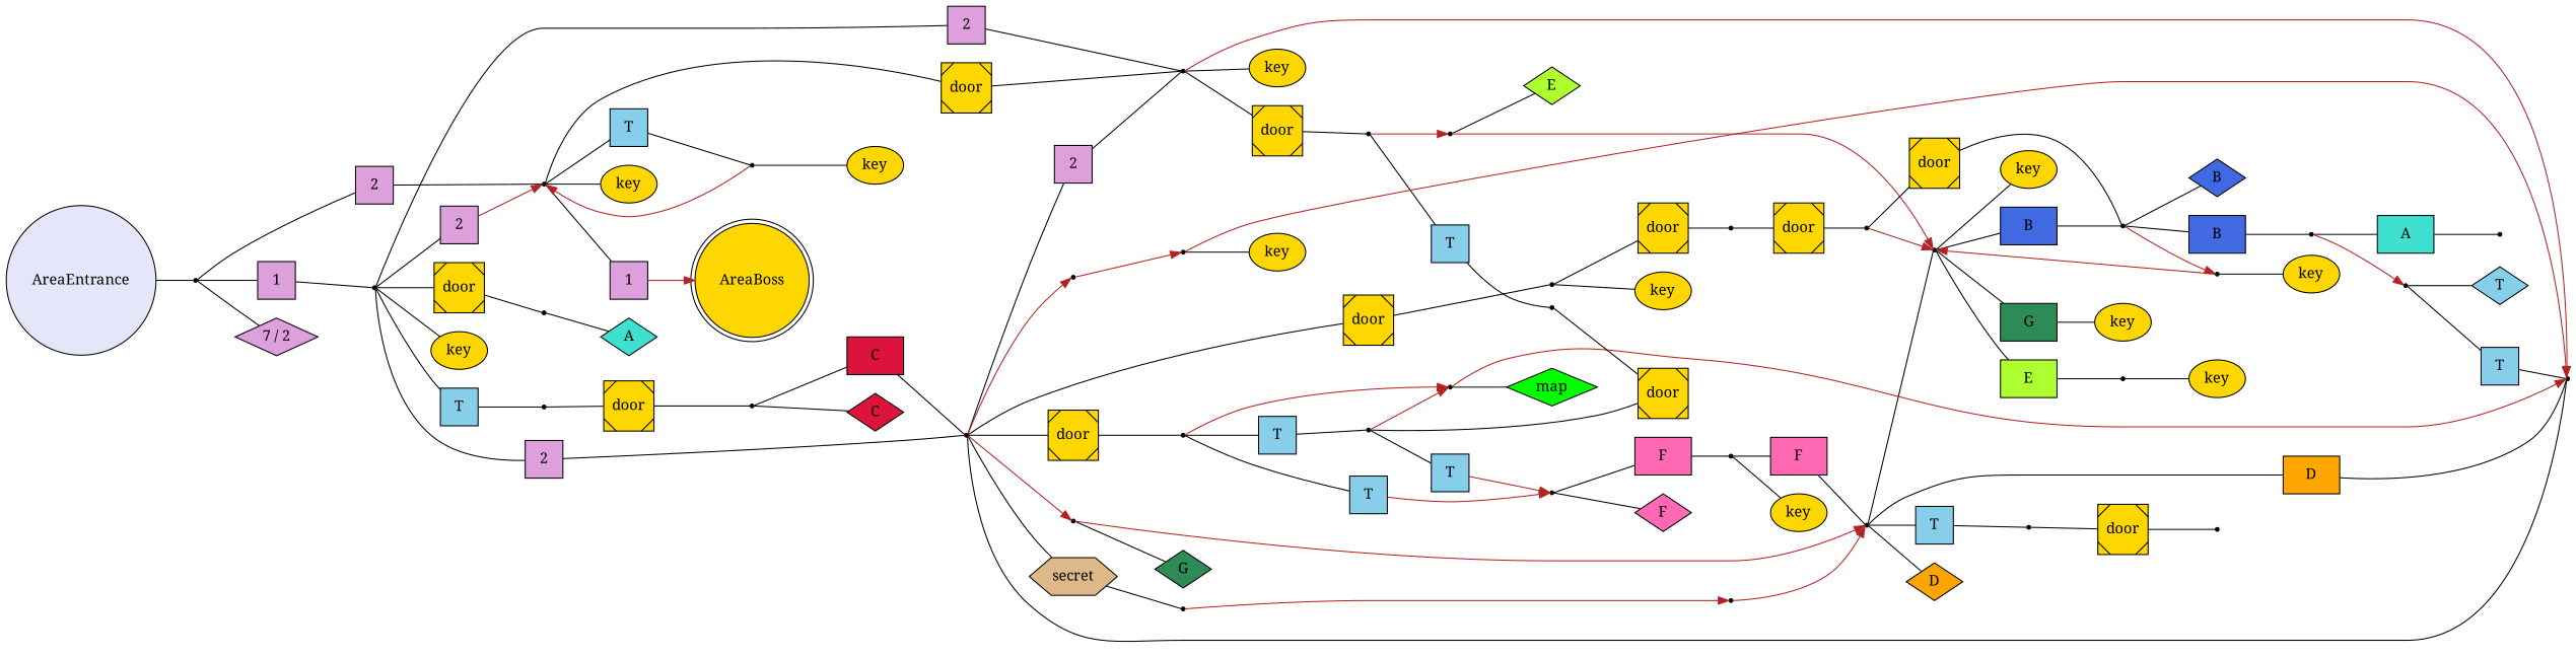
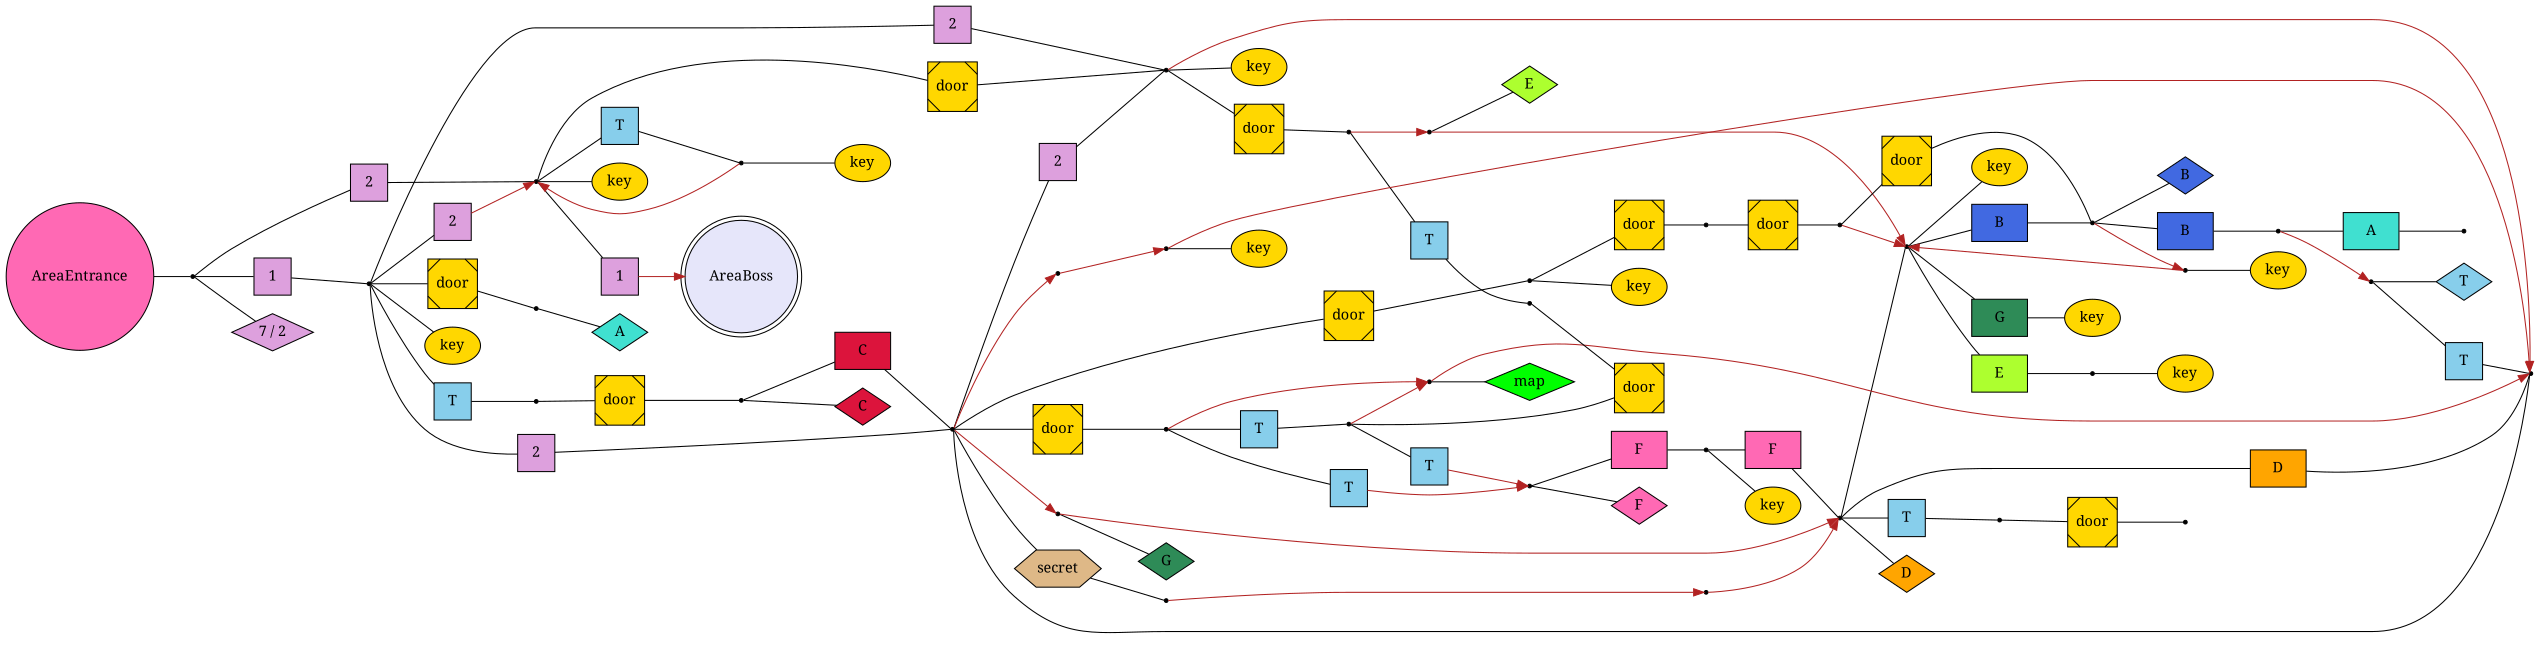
  graph {
    fontname="Noto Serif"
    rankdir=LR
    node [fontname="Noto Serif" shape=point style=filled]
    edge [fontname="Noto Serif"]
    n1 [fillcolor=gold label=door shape=Msquare]
    n2 [fillcolor=gold label=door shape=Msquare]
    n3 [fillcolor=gold label=door shape=Msquare]
    n4 [fillcolor=gold label=door shape=Msquare]
    n5 [fillcolor=gold label=door shape=Msquare]
    n6 [fillcolor=gold label=door shape=Msquare]
    n7 [fillcolor=gold label=door shape=Msquare]
    n8 [fillcolor=gold label=door shape=Msquare]
    n9 [fillcolor=gold label=door shape=Msquare]
    n10 [fillcolor=gold label=door shape=Msquare]
    n11 [fillcolor=gold label=door shape=Msquare]
    n12 [fillcolor=burlywood label=secret shape=hexagon]
    n13 [fillcolor=gold label=key shape=ellipse]
    n14 [fillcolor=gold label=key shape=ellipse]
    n15 [fillcolor=gold label=key shape=ellipse]
    n16 [fillcolor=gold label=key shape=ellipse]
    n17 [fillcolor=gold label=key shape=ellipse]
    n18 [fillcolor=gold label=key shape=ellipse]
    n19 [fillcolor=gold label=key shape=ellipse]
    n20 [fillcolor=gold label=key shape=ellipse]
    n21 [fillcolor=gold label=key shape=ellipse]
    n22 [fillcolor=gold label=key shape=ellipse]
    n23 [fillcolor=gold label=key shape=ellipse]
    n24 [fillcolor=skyblue label=T shape=diamond]
    n25 [fillcolor=green label=map shape=diamond]
    n26 [fillcolor=skyblue label=T shape=square]
    n27 [fillcolor=skyblue label=T shape=square]
    n28 [fillcolor=skyblue label=T shape=square]
    n29 [fillcolor=skyblue label=T shape=square]
    n30 [fillcolor=skyblue label=T shape=square]
    n31 [fillcolor=skyblue label=T shape=square]
    n32 [fillcolor=skyblue label=T shape=square]
    n33 [fillcolor=skyblue label=T shape=square]
    n34 [fillcolor=turquoise label=A shape=diamond]
    n35 [fillcolor=royalblue label=B shape=diamond]
    n36 [fillcolor=crimson label=C shape=diamond]
    n37 [fillcolor=orange label=D shape=diamond]
    n38 [fillcolor=greenyellow label=E shape=diamond]
    n39 [fillcolor=hotpink label=F shape=diamond]
    n40 [fillcolor=seagreen label=G shape=diamond]
    n41 [fillcolor=turquoise label=A shape=rectangle]
    n42 [fillcolor=royalblue label=B shape=rectangle]
    n43 [fillcolor=royalblue label=B shape=rectangle]
    n44 [fillcolor=crimson label=C shape=rectangle]
    n45 [fillcolor=orange label=D shape=rectangle]
    n46 [fillcolor=greenyellow label=E shape=rectangle]
    n47 [fillcolor=hotpink label=F shape=rectangle]
    n48 [fillcolor=hotpink label=F shape=rectangle]
    n49 [fillcolor=seagreen label=G shape=rectangle]
    n50 [fillcolor=plum label=1 shape=square]
    n51 [fillcolor=plum label=1 shape=square]
    n52 [fillcolor=plum label=2 shape=square]
    n53 [fillcolor=plum label=2 shape=square]
    n54 [fillcolor=plum label=2 shape=square]
    n55 [fillcolor=plum label=2 shape=square]
    n56 [fillcolor=plum label=2 shape=square]
    n57 [fillcolor=plum label="7 / 2" shape=diamond]
    AreaOne [style=""]
    AreaTwo [style=""]
    AreaFour [style=""]
    AreaFive [style=""]
    AreaFiveB [style=""]
    AreaSix [style=""]
    AreaSeven1 [style=""]
    AreaSeven2A [style=""]
    AreaSeven2B [style=""]
    AreaEight [style=""]
    AreaNine [style=""]
    AreaTen [style=""]
    AreaEleven [style=""]
    AreaSand [style=""]
    AreaBlue1 [style=""]
    AreaBlue3 [style=""]
    AreaSky2 [style=""]
    AreaLava2 [style=""]
    AreaSecret [style=""]
    AreaBrown1 [style=""]
    AreaCamel1 [style=""]
    AreaOrange1 [style=""]
    AreaYellow1 [style=""]
    AreaRed1 [style=""]
    AreaRed2 [style=""]
    AreaOrange3 [style=""]
    AreaRight1 [style=""]
    AreaRight23 [style=""]
    AreaBridgeRight [style=""]
    AreaBridgeLeft [style=""]
    AreaPurple1 [style=""]
    AreaLeft123 [style=""]
    AreaElevator [style=""]
    AreaBonus1 [style=""]
    AreaBonus2 [style=""]
    AreaBonus3 [style=""]
-   AreaEntrance [fillcolor=lavender shape=circle]
-   AreaBoss [fillcolor=gold shape=doublecircle]
+   AreaEntrance [fillcolor=hotpink shape=circle]
+   AreaBoss [fillcolor=lavender shape=doublecircle]
    subgraph sub_1 {
      n1
      n2
      n3
      n4
      n5
      n6
      n7
      n8
      n9
      n10
      n11
    }
    subgraph sub_2 {
      n12
    }
    subgraph sub_3 {
      n13
      n14
      n15
      n16
      n17
      n18
      n19
      n20
      n21
      n22
      n23
    }
    subgraph sub_4 {
      n24
    }
    subgraph sub_5 {
      n25
    }
    subgraph sub_6 {
      n26
      n27
      n28
      n29
      n30
      n31
      n32
      n33
    }
    subgraph sub_7 {
      n34
      n35
      n36
      n37
      n38
      n39
      n40
    }
    subgraph sub_8 {
      n41
      n42
      n43
      n44
      n45
      n46
      n47
      n48
      n49
    }
    subgraph sub_9 {
      subgraph sub_10 {
        n50
        n51
      }
      subgraph sub_11 {
        n52
        n53
        n54
        n55
        n56
      }
    }
    subgraph sub_12 {
      n57
    }
    subgraph sub_13 {
      AreaOne
      AreaTwo
      AreaFour
      AreaFive
      AreaFiveB
      AreaSix
      AreaSeven1
      AreaSeven2A
      AreaSeven2B
      AreaEight
      AreaNine
      AreaTen
      AreaEleven
      AreaSand
      AreaBlue1
      AreaBlue3
      AreaSky2
      AreaLava2
      AreaSecret
      AreaBrown1
      AreaCamel1
      AreaOrange1
      AreaYellow1
      AreaRed1
      AreaRed2
      AreaOrange3
      AreaRight1
      AreaRight23
      AreaBridgeRight
      AreaBridgeLeft
      AreaPurple1
      AreaLeft123
      AreaElevator
      AreaBonus1
      AreaBonus2
      AreaBonus3
    }
    subgraph sub_14 {
      AreaEntrance
      AreaBoss
    }
    subgraph sub_15 {
      n28
      n29
      n51
      n53
      AreaTwo
      AreaFive
      AreaFiveB
      AreaSix
      AreaSeven1
      AreaSeven2A
      AreaEight
      AreaNine
      AreaEleven
      AreaSand
      AreaBlue1
      AreaBlue3
      AreaLava2
      AreaSecret
      AreaBrown1
      AreaRed1
      AreaRed2
      AreaOrange3
      AreaRight1
      AreaRight23
      AreaBridgeRight
      AreaBridgeLeft
      AreaLeft123
      AreaBoss
    }
    n1 -- AreaBonus1
    n2 -- AreaBridgeRight
    n3 -- AreaFour
    n4 -- AreaCamel1
    n5 -- AreaBrown1
    n6 -- AreaBlue1
    n7 -- AreaSeven1
    n9 -- AreaYellow1
    n10 -- AreaBonus2
    n11 -- AreaLeft123
    n12 -- AreaSecret
    n26 -- AreaPurple1
    n27 -- AreaBridgeLeft
    n28 -- AreaRed2 [color=firebrick dir=forward]
    n29 -- AreaRed2 [color=firebrick dir=forward]
    n30 -- AreaOrange1
    n31 -- AreaNine
    n32 -- AreaRight23
    n33 -- AreaSky2
    n41 -- AreaBonus3
    n42 -- AreaRed1
    n43 -- AreaBlue1
    n44 -- AreaRight1
    n45 -- AreaRight23
    n46 -- AreaSeven2B
    n47 -- AreaTen
    n48 -- AreaFive
    n49 -- n18
    n50 -- AreaOne
    n51 -- AreaBoss [color=firebrick dir=forward]
    n52 -- AreaTwo
    n53 -- AreaTwo [color=firebrick dir=forward]
    n54 -- AreaLeft123
    n55 -- AreaRight1
    n56 -- AreaLeft123
    AreaOne -- n1
    AreaOne -- n13
    AreaOne -- n30
    AreaOne -- n53
    AreaOne -- n54
    AreaOne -- n55
    AreaTwo -- n11
    AreaTwo -- n14
    AreaTwo -- n31
    AreaTwo -- n51
    AreaFour -- n4
    AreaFour -- n16
    AreaFive -- n33
    AreaFive -- n37
    AreaFive -- n45
    AreaFive -- AreaFiveB
    AreaFiveB -- n17
    AreaFiveB -- n43
    AreaFiveB -- n46
    AreaFiveB -- n49
    AreaSix -- n40
    AreaSix -- AreaFive [color=firebrick dir=forward]
    AreaSeven1 -- n26
    AreaSeven1 -- AreaSeven2A [color=firebrick dir=forward]
    AreaSeven2A -- n38
    AreaSeven2A -- AreaFiveB [color=firebrick dir=forward]
    AreaSeven2B -- n19
    AreaEight -- n20
    AreaEight -- AreaRight23 [color=firebrick dir=forward]
    AreaNine -- n21
    AreaNine -- AreaTwo [color=firebrick dir=forward]
    AreaTen -- n22
    AreaTen -- n48
    AreaEleven -- n23
    AreaEleven -- AreaFiveB [color=firebrick dir=forward]
    AreaSand -- AreaFive [color=firebrick dir=forward]
    AreaBlue1 -- n35
    AreaBlue1 -- n42
    AreaBlue1 -- AreaEleven [color=firebrick dir=forward]
    AreaBlue3 -- n24
    AreaBlue3 -- n32
    AreaSky2 -- n10
    AreaLava2 -- AreaEight [color=firebrick dir=forward]
    AreaSecret -- AreaSand [color=firebrick dir=forward]
    AreaBrown1 -- n6
    AreaBrown1 -- AreaFiveB [color=firebrick dir=forward]
    AreaCamel1 -- n5
    AreaOrange1 -- n9
    AreaYellow1 -- n36
    AreaYellow1 -- n44
    AreaRed1 -- n41
    AreaRed1 -- AreaBlue3 [color=firebrick dir=forward]
    AreaRed2 -- n39
    AreaRed2 -- n47
    AreaOrange3 -- n25
    AreaOrange3 -- AreaRight23 [color=firebrick dir=forward]
    AreaRight1 -- n2
    AreaRight1 -- n3
    AreaRight1 -- n12
    AreaRight1 -- n56
    AreaRight1 -- AreaSix [color=firebrick dir=forward]
    AreaRight1 -- AreaLava2 [color=firebrick dir=forward]
    AreaRight1 -- AreaRight23
    AreaBridgeRight -- n27
    AreaBridgeRight -- n29
    AreaBridgeRight -- AreaOrange3 [color=firebrick dir=forward]
    AreaBridgeLeft -- n8
    AreaBridgeLeft -- n28
    AreaBridgeLeft -- AreaOrange3 [color=firebrick dir=forward]
    AreaPurple1 -- n8
    AreaLeft123 -- n7
    AreaLeft123 -- n15
    AreaLeft123 -- AreaRight23 [color=firebrick dir=forward]
    AreaElevator -- n50
    AreaElevator -- n52
    AreaElevator -- n57
    AreaBonus1 -- n34
    AreaEntrance -- AreaElevator
  }
